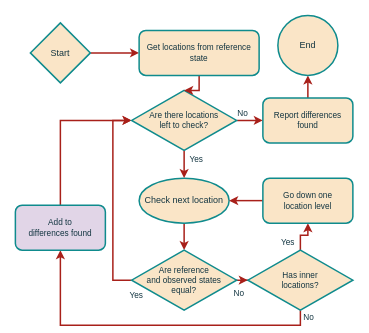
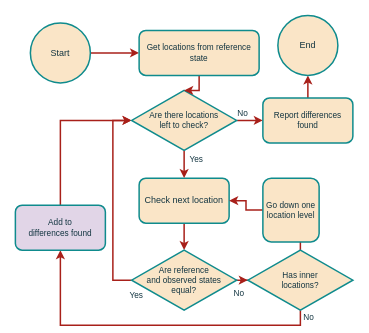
  <mxCell id="0" />
  <mxCell id="1" parent="0" />
  <mxCell id="2" value="" style="edgeStyle=orthogonalEdgeStyle;shape=connector;rounded=0;orthogonalLoop=1;jettySize=auto;html=1;labelBackgroundColor=default;strokeColor=#A8201A;strokeWidth=2;align=center;verticalAlign=middle;fontFamily=Helvetica;fontSize=11;fontColor=#143642;endArrow=classic;fillColor=#FAE5C7;" edge="1" parent="1" source="3" target="28"><mxGeometry relative="1" as="geometry" /></mxCell>
- <mxCell id="3" value="Start" style="rhombus;whiteSpace=wrap;html=1;aspect=fixed;strokeColor=#0F8B8D;fontColor=#143642;fillColor=#FAE5C7;strokeWidth=2;" vertex="1" parent="1"><mxGeometry x="40" y="30" width="80" height="80" as="geometry" /></mxCell>
+ <mxCell id="3" value="Start" style="ellipse;whiteSpace=wrap;html=1;aspect=fixed;strokeColor=#0F8B8D;fontColor=#143642;fillColor=#FAE5C7;strokeWidth=2;" vertex="1" parent="1"><mxGeometry x="40" y="30" width="80" height="80" as="geometry" /></mxCell>
  <mxCell id="4" value="" style="edgeStyle=orthogonalEdgeStyle;shape=connector;rounded=0;orthogonalLoop=1;jettySize=auto;html=1;labelBackgroundColor=default;strokeColor=#A8201A;strokeWidth=2;align=center;verticalAlign=middle;fontFamily=Helvetica;fontSize=11;fontColor=#143642;endArrow=classic;fillColor=#FAE5C7;" edge="1" parent="1" source="5" target="9"><mxGeometry relative="1" as="geometry" /></mxCell>
- <mxCell id="5" value="Check next location" style="ellipse;whiteSpace=wrap;html=1;strokeColor=#0F8B8D;fontColor=#143642;fillColor=#FAE5C7;strokeWidth=2;" vertex="1" parent="1"><mxGeometry x="185" y="237" width="120" height="60" as="geometry" /></mxCell>
+ <mxCell id="5" value="Check next location" style="rounded=1;whiteSpace=wrap;html=1;strokeColor=#0F8B8D;fontColor=#143642;fillColor=#FAE5C7;strokeWidth=2;" vertex="1" parent="1"><mxGeometry x="185" y="237" width="120" height="60" as="geometry" /></mxCell>
  <mxCell id="6" value="No&lt;br&gt;" style="edgeStyle=orthogonalEdgeStyle;shape=connector;rounded=0;orthogonalLoop=1;jettySize=auto;html=1;labelBackgroundColor=default;strokeColor=#A8201A;strokeWidth=2;align=center;verticalAlign=middle;fontFamily=Helvetica;fontSize=11;fontColor=#143642;endArrow=classic;fillColor=#FAE5C7;" edge="1" parent="1" source="9" target="14"><mxGeometry x="0.636" y="-17" relative="1" as="geometry"><mxPoint x="245" y="450" as="targetPoint" /><mxPoint as="offset" /></mxGeometry></mxCell>
  <mxCell id="7" style="edgeStyle=orthogonalEdgeStyle;shape=connector;rounded=0;orthogonalLoop=1;jettySize=auto;html=1;labelBackgroundColor=default;strokeColor=#A8201A;strokeWidth=2;align=center;verticalAlign=middle;fontFamily=Helvetica;fontSize=11;fontColor=#143642;endArrow=classic;fillColor=#FAE5C7;entryX=0;entryY=0.5;entryDx=0;entryDy=0;exitX=0;exitY=0.5;exitDx=0;exitDy=0;" edge="1" parent="1" source="9" target="23"><mxGeometry relative="1" as="geometry"><mxPoint x="135" y="373" as="targetPoint" /><Array as="points"><mxPoint x="150" y="373" /><mxPoint x="150" y="160" /></Array></mxGeometry></mxCell>
  <mxCell id="8" value="Yes" style="edgeLabel;html=1;align=center;verticalAlign=middle;resizable=0;points=[];fontSize=11;fontFamily=Helvetica;fontColor=#143642;" vertex="1" connectable="0" parent="7"><mxGeometry x="0.186" y="-2" relative="1" as="geometry"><mxPoint x="28" y="150" as="offset" /></mxGeometry></mxCell>
  <mxCell id="9" value="Are reference &lt;br&gt;and observed states &lt;br&gt;equal?" style="rhombus;whiteSpace=wrap;html=1;rounded=0;strokeColor=#0F8B8D;strokeWidth=2;align=center;verticalAlign=middle;fontFamily=Helvetica;fontSize=11;fontColor=#143642;fillColor=#FAE5C7;" vertex="1" parent="1"><mxGeometry x="175" y="333" width="140" height="80" as="geometry" /></mxCell>
  <mxCell id="10" value="" style="edgeStyle=orthogonalEdgeStyle;shape=connector;rounded=0;orthogonalLoop=1;jettySize=auto;html=1;labelBackgroundColor=default;strokeColor=#A8201A;strokeWidth=2;align=center;verticalAlign=middle;fontFamily=Helvetica;fontSize=11;fontColor=#143642;endArrow=classic;fillColor=#FAE5C7;" edge="1" parent="1" source="14" target="18"><mxGeometry relative="1" as="geometry" /></mxCell>
  <mxCell id="11" value="Yes" style="edgeLabel;html=1;align=center;verticalAlign=middle;resizable=0;points=[];fontSize=11;fontFamily=Helvetica;fontColor=#143642;" vertex="1" connectable="0" parent="10"><mxGeometry x="0.257" y="-2" relative="1" as="geometry"><mxPoint x="-27" y="6" as="offset" /></mxGeometry></mxCell>
  <mxCell id="12" style="edgeStyle=orthogonalEdgeStyle;shape=connector;rounded=0;orthogonalLoop=1;jettySize=auto;html=1;exitX=0.5;exitY=1;exitDx=0;exitDy=0;entryX=0.5;entryY=1;entryDx=0;entryDy=0;labelBackgroundColor=default;strokeColor=#A8201A;strokeWidth=2;align=center;verticalAlign=middle;fontFamily=Helvetica;fontSize=11;fontColor=#143642;endArrow=classic;fillColor=#FAE5C7;" edge="1" parent="1" source="14" target="16"><mxGeometry relative="1" as="geometry" /></mxCell>
  <mxCell id="13" value="No" style="edgeLabel;html=1;align=center;verticalAlign=middle;resizable=0;points=[];fontSize=11;fontFamily=Helvetica;fontColor=#143642;" vertex="1" connectable="0" parent="12"><mxGeometry x="-0.963" relative="1" as="geometry"><mxPoint x="10" as="offset" /></mxGeometry></mxCell>
  <mxCell id="14" value="Has inner &lt;br&gt;locations?" style="rhombus;whiteSpace=wrap;html=1;rounded=0;strokeColor=#0F8B8D;strokeWidth=2;align=center;verticalAlign=middle;fontFamily=Helvetica;fontSize=11;fontColor=#143642;fillColor=#FAE5C7;" vertex="1" parent="1"><mxGeometry x="330" y="333" width="140" height="80" as="geometry" /></mxCell>
  <mxCell id="15" style="edgeStyle=orthogonalEdgeStyle;shape=connector;rounded=0;orthogonalLoop=1;jettySize=auto;html=1;entryX=0;entryY=0.5;entryDx=0;entryDy=0;labelBackgroundColor=default;strokeColor=#A8201A;strokeWidth=2;align=center;verticalAlign=middle;fontFamily=Helvetica;fontSize=11;fontColor=#143642;endArrow=classic;fillColor=#FAE5C7;exitX=0.5;exitY=0;exitDx=0;exitDy=0;" edge="1" parent="1" source="16" target="23"><mxGeometry relative="1" as="geometry"><Array as="points"><mxPoint x="80" y="160" /></Array></mxGeometry></mxCell>
  <mxCell id="16" value="Add to &lt;br&gt;differences found" style="rounded=1;whiteSpace=wrap;html=1;strokeColor=#0F8B8D;strokeWidth=2;align=center;verticalAlign=middle;fontFamily=Helvetica;fontSize=11;fontColor=#143642;fillColor=#e1d5e7;" vertex="1" parent="1"><mxGeometry x="20" y="273" width="120" height="60" as="geometry" /></mxCell>
  <mxCell id="17" style="edgeStyle=orthogonalEdgeStyle;shape=connector;rounded=0;orthogonalLoop=1;jettySize=auto;html=1;entryX=1;entryY=0.5;entryDx=0;entryDy=0;labelBackgroundColor=default;strokeColor=#A8201A;strokeWidth=2;align=center;verticalAlign=middle;fontFamily=Helvetica;fontSize=11;fontColor=#143642;endArrow=classic;fillColor=#FAE5C7;" edge="1" parent="1" source="18" target="5"><mxGeometry relative="1" as="geometry" /></mxCell>
- <mxCell id="18" value="Go down one &lt;br&gt;location level" style="rounded=1;whiteSpace=wrap;html=1;strokeColor=#0F8B8D;strokeWidth=2;align=center;verticalAlign=middle;fontFamily=Helvetica;fontSize=11;fontColor=#143642;fillColor=#FAE5C7;" vertex="1" parent="1"><mxGeometry x="350" y="237" width="120" height="60" as="geometry" /></mxCell>
+ <mxCell id="18" value="Go down one &lt;br&gt;location level" style="rounded=1;whiteSpace=wrap;html=1;strokeColor=#0F8B8D;strokeWidth=2;align=center;verticalAlign=middle;fontFamily=Helvetica;fontSize=11;fontColor=#143642;fillColor=#FAE5C7;" vertex="1" parent="1"><mxGeometry x="350" y="237" width="75" height="85" as="geometry" /></mxCell>
  <mxCell id="19" value="" style="edgeStyle=orthogonalEdgeStyle;shape=connector;rounded=0;orthogonalLoop=1;jettySize=auto;html=1;labelBackgroundColor=default;strokeColor=#A8201A;strokeWidth=2;align=center;verticalAlign=middle;fontFamily=Helvetica;fontSize=11;fontColor=#143642;endArrow=classic;fillColor=#FAE5C7;" edge="1" parent="1" source="23" target="25"><mxGeometry relative="1" as="geometry"><mxPoint x="375" y="160" as="targetPoint" /></mxGeometry></mxCell>
  <mxCell id="20" value="No" style="edgeLabel;html=1;align=center;verticalAlign=middle;resizable=0;points=[];fontSize=11;fontFamily=Helvetica;fontColor=#143642;" vertex="1" connectable="0" parent="19"><mxGeometry x="-0.682" y="2" relative="1" as="geometry"><mxPoint y="-8" as="offset" /></mxGeometry></mxCell>
  <mxCell id="21" style="edgeStyle=orthogonalEdgeStyle;shape=connector;rounded=0;orthogonalLoop=1;jettySize=auto;html=1;labelBackgroundColor=default;strokeColor=#A8201A;strokeWidth=2;align=center;verticalAlign=middle;fontFamily=Helvetica;fontSize=11;fontColor=#143642;endArrow=classic;fillColor=#FAE5C7;" edge="1" parent="1" source="23" target="5"><mxGeometry relative="1" as="geometry" /></mxCell>
  <mxCell id="22" value="Yes" style="edgeLabel;html=1;align=center;verticalAlign=middle;resizable=0;points=[];fontSize=11;fontFamily=Helvetica;fontColor=#143642;" vertex="1" connectable="0" parent="21"><mxGeometry x="-0.494" y="1" relative="1" as="geometry"><mxPoint x="14" as="offset" /></mxGeometry></mxCell>
  <mxCell id="23" value="Are there locations &lt;br&gt;left to check?" style="rhombus;whiteSpace=wrap;html=1;rounded=0;strokeColor=#0F8B8D;strokeWidth=2;align=center;verticalAlign=middle;fontFamily=Helvetica;fontSize=11;fontColor=#143642;fillColor=#FAE5C7;" vertex="1" parent="1"><mxGeometry x="175" y="120" width="140" height="80" as="geometry" /></mxCell>
  <mxCell id="24" value="" style="edgeStyle=orthogonalEdgeStyle;shape=connector;rounded=0;orthogonalLoop=1;jettySize=auto;html=1;labelBackgroundColor=default;strokeColor=#A8201A;strokeWidth=2;align=center;verticalAlign=middle;fontFamily=Helvetica;fontSize=11;fontColor=#143642;endArrow=classic;fillColor=#FAE5C7;" edge="1" parent="1" source="25" target="26"><mxGeometry relative="1" as="geometry" /></mxCell>
  <mxCell id="25" value="Report differences found" style="rounded=1;whiteSpace=wrap;html=1;strokeColor=#0F8B8D;strokeWidth=2;align=center;verticalAlign=middle;fontFamily=Helvetica;fontSize=11;fontColor=#143642;fillColor=#FAE5C7;" vertex="1" parent="1"><mxGeometry x="350" y="130" width="120" height="60" as="geometry" /></mxCell>
  <mxCell id="26" value="End" style="ellipse;whiteSpace=wrap;html=1;aspect=fixed;strokeColor=#0F8B8D;fontColor=#143642;fillColor=#FAE5C7;strokeWidth=2;" vertex="1" parent="1"><mxGeometry x="370" y="20" width="80" height="80" as="geometry" /></mxCell>
  <mxCell id="27" value="" style="edgeStyle=orthogonalEdgeStyle;shape=connector;rounded=0;orthogonalLoop=1;jettySize=auto;html=1;labelBackgroundColor=default;strokeColor=#A8201A;strokeWidth=2;align=center;verticalAlign=middle;fontFamily=Helvetica;fontSize=11;fontColor=#143642;endArrow=classic;fillColor=#FAE5C7;" edge="1" parent="1" source="28" target="23"><mxGeometry relative="1" as="geometry" /></mxCell>
  <mxCell id="28" value="Get locations from reference state" style="rounded=1;whiteSpace=wrap;html=1;strokeColor=#0F8B8D;strokeWidth=2;align=center;verticalAlign=middle;fontFamily=Helvetica;fontSize=11;fontColor=#143642;fillColor=#FAE5C7;" vertex="1" parent="1"><mxGeometry x="185" y="40" width="160" height="60" as="geometry" /></mxCell>
